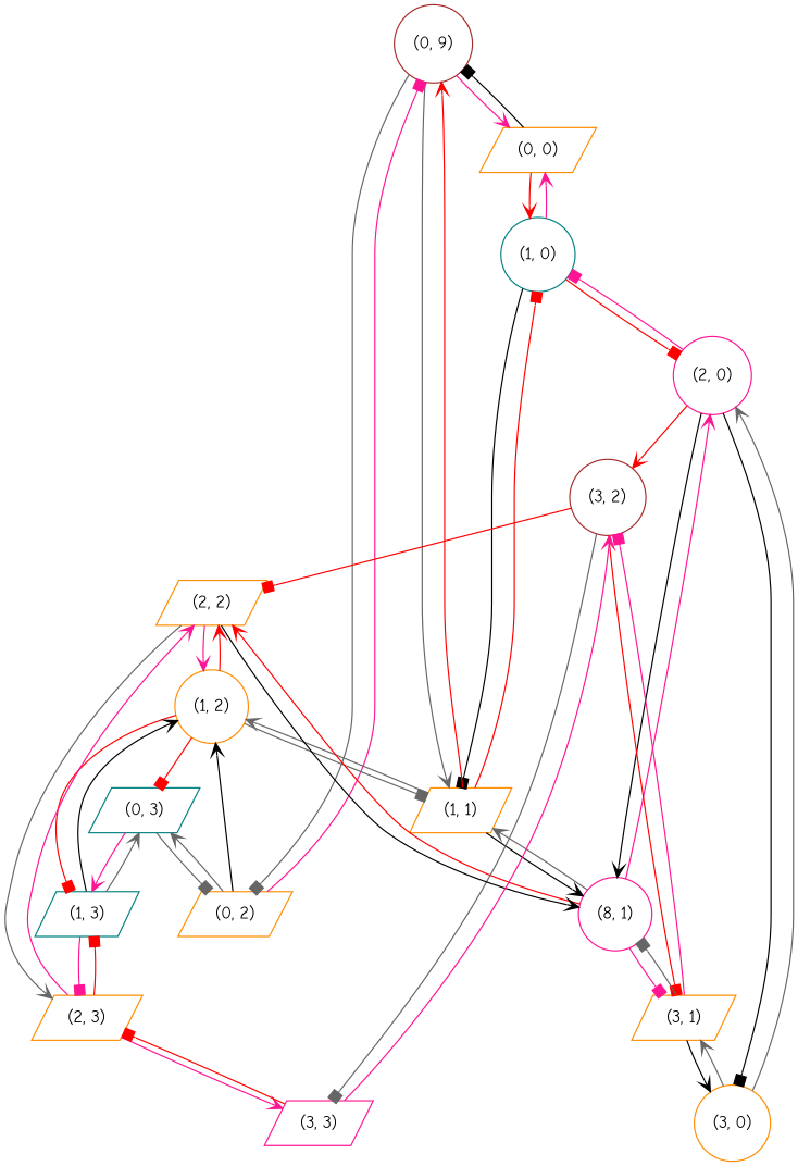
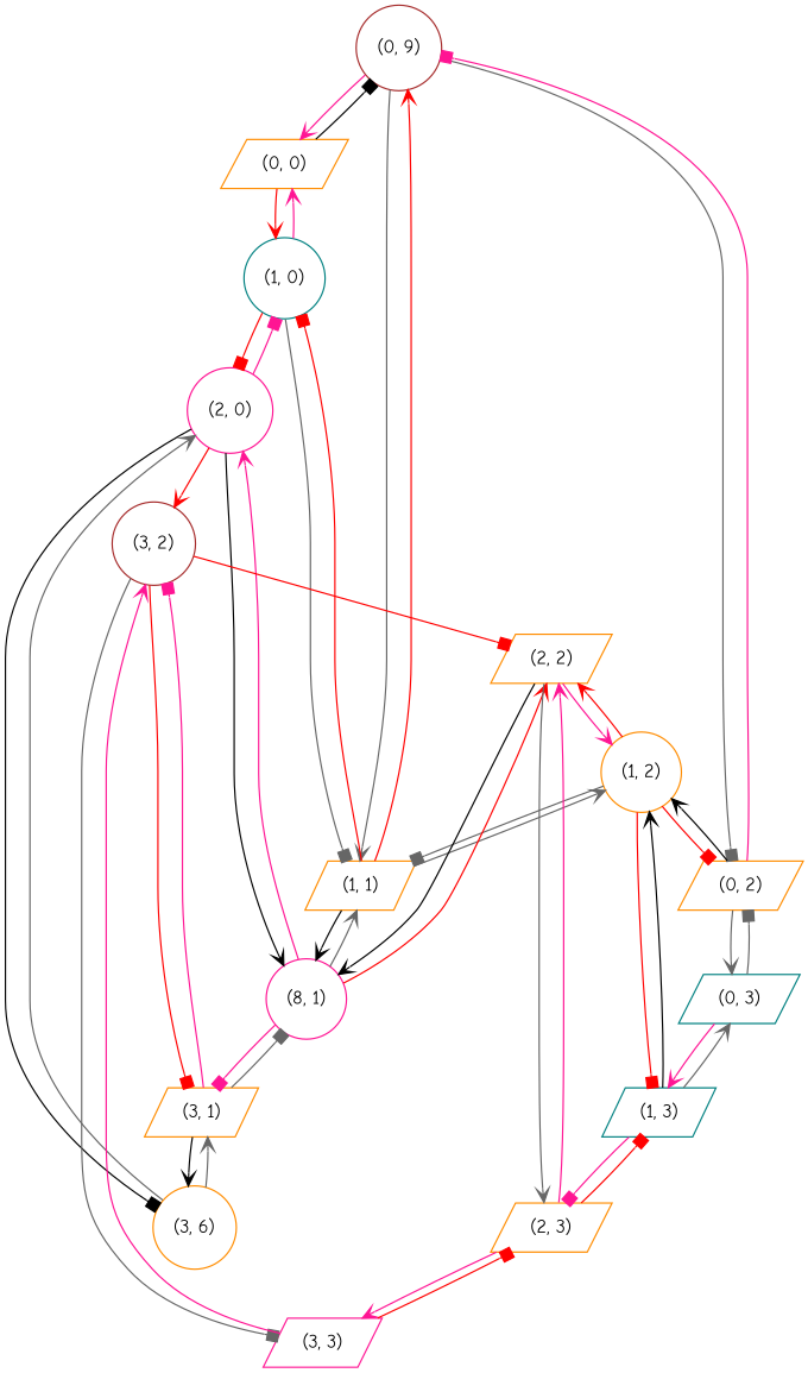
  digraph {
    fontname="Comic Neue"
    node [color=darkorange fontname="Comic Neue" shape=parallelogram]
    edge [arrowhead=vee color=deeppink fontname="Comic Neue"]
    n1 [color=brown label="(0, 9)" shape=circle]
    "(0, 0)"
    "(1, 0)" [color=teal shape=circle]
    "(0, 2)"
    "(1, 1)"
    "(2, 0)" [color=deeppink shape=circle]
    "(0, 3)" [color=teal]
    "(1, 2)" [shape=circle]
    n9 [color=deeppink label="(8, 1)" shape=circle]
-   "(3, 0)" [shape=circle]
+   "(3, 0)" [shape=circle label="(3, 6)"]
    "(3, 2)" [color=brown shape=circle]
    "(1, 3)" [color=teal]
    "(2, 2)"
    "(3, 1)"
    "(2, 3)"
    "(3, 3)" [color=deeppink]
    n1 -> "(0, 0)"
    n1 -> "(0, 2)" [arrowhead=box color=gray40]
    n1 -> "(1, 1)" [color=gray40]
    "(0, 0)" -> n1 [arrowhead=box color=black]
    "(0, 0)" -> "(1, 0)" [color=red]
    "(1, 0)" -> "(0, 0)"
-   "(1, 0)" -> "(1, 1)" [arrowhead=box color=black]
+   "(1, 0)" -> "(1, 1)" [arrowhead=box color=gray40]
    "(1, 0)" -> "(2, 0)" [arrowhead=box color=red]
    "(0, 2)" -> n1 [arrowhead=box]
    "(0, 2)" -> "(0, 3)" [color=gray40]
    "(0, 2)" -> "(1, 2)" [color=black]
    "(1, 1)" -> n1 [color=red]
    "(1, 1)" -> "(1, 0)" [arrowhead=box color=red]
    "(1, 1)" -> "(1, 2)" [color=gray40]
    "(1, 1)" -> n9 [color=black]
    "(2, 0)" -> "(1, 0)" [arrowhead=box]
    "(2, 0)" -> n9 [color=black]
    "(2, 0)" -> "(3, 0)" [arrowhead=box color=black]
    "(2, 0)" -> "(3, 2)" [color=red]
    "(0, 3)" -> "(0, 2)" [arrowhead=box color=gray40]
    "(0, 3)" -> "(1, 3)"
-   "(1, 2)" -> "(0, 3)" [arrowhead=box color=red]
+   "(1, 2)" -> "(0, 2)" [arrowhead=box color=red]
    "(1, 2)" -> "(1, 1)" [arrowhead=box color=gray40]
    "(1, 2)" -> "(1, 3)" [arrowhead=box color=red]
    "(1, 2)" -> "(2, 2)" [color=red]
    n9 -> "(1, 1)" [color=gray40]
    n9 -> "(2, 0)"
    n9 -> "(2, 2)" [color=red]
    n9 -> "(3, 1)" [arrowhead=box]
    "(3, 0)" -> "(2, 0)" [color=gray40]
    "(3, 0)" -> "(3, 1)" [color=gray40]
    "(3, 2)" -> "(2, 2)" [arrowhead=box color=red]
    "(3, 2)" -> "(3, 1)" [arrowhead=box color=red]
    "(3, 2)" -> "(3, 3)" [arrowhead=box color=gray40]
    "(1, 3)" -> "(0, 3)" [color=gray40]
    "(1, 3)" -> "(1, 2)" [color=black]
    "(1, 3)" -> "(2, 3)" [arrowhead=box]
    "(2, 2)" -> "(1, 2)"
    "(2, 2)" -> n9 [color=black]
    "(2, 2)" -> "(2, 3)" [color=gray40]
    "(3, 1)" -> n9 [arrowhead=box color=gray40]
    "(3, 1)" -> "(3, 0)" [color=black]
    "(3, 1)" -> "(3, 2)" [arrowhead=box]
    "(2, 3)" -> "(1, 3)" [arrowhead=box color=red]
    "(2, 3)" -> "(2, 2)"
    "(2, 3)" -> "(3, 3)"
    "(3, 3)" -> "(3, 2)"
    "(3, 3)" -> "(2, 3)" [arrowhead=box color=red]
  }
